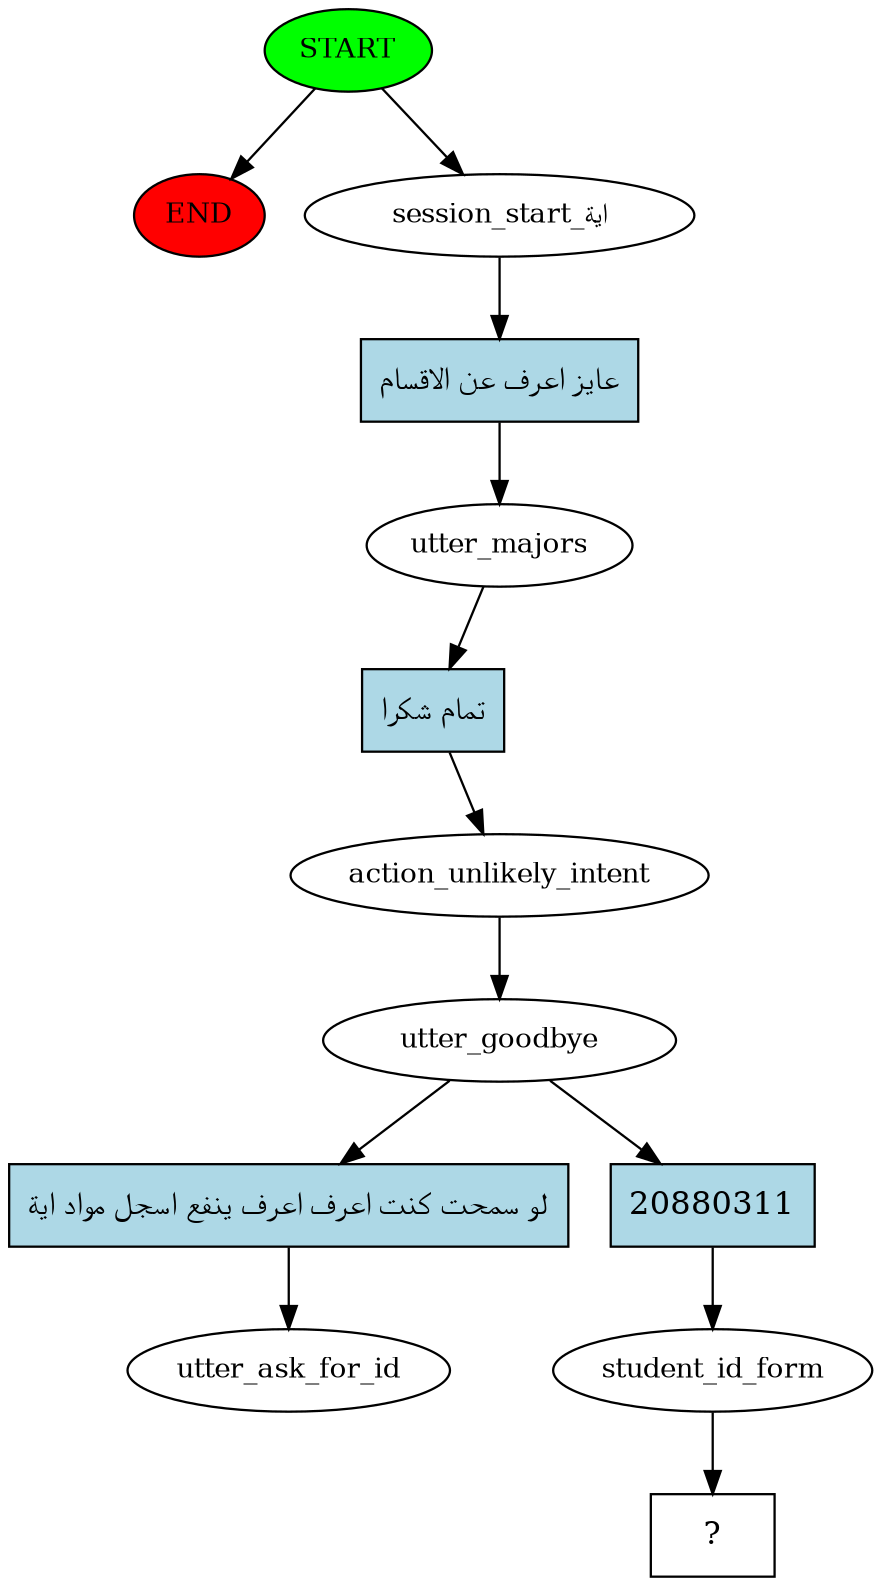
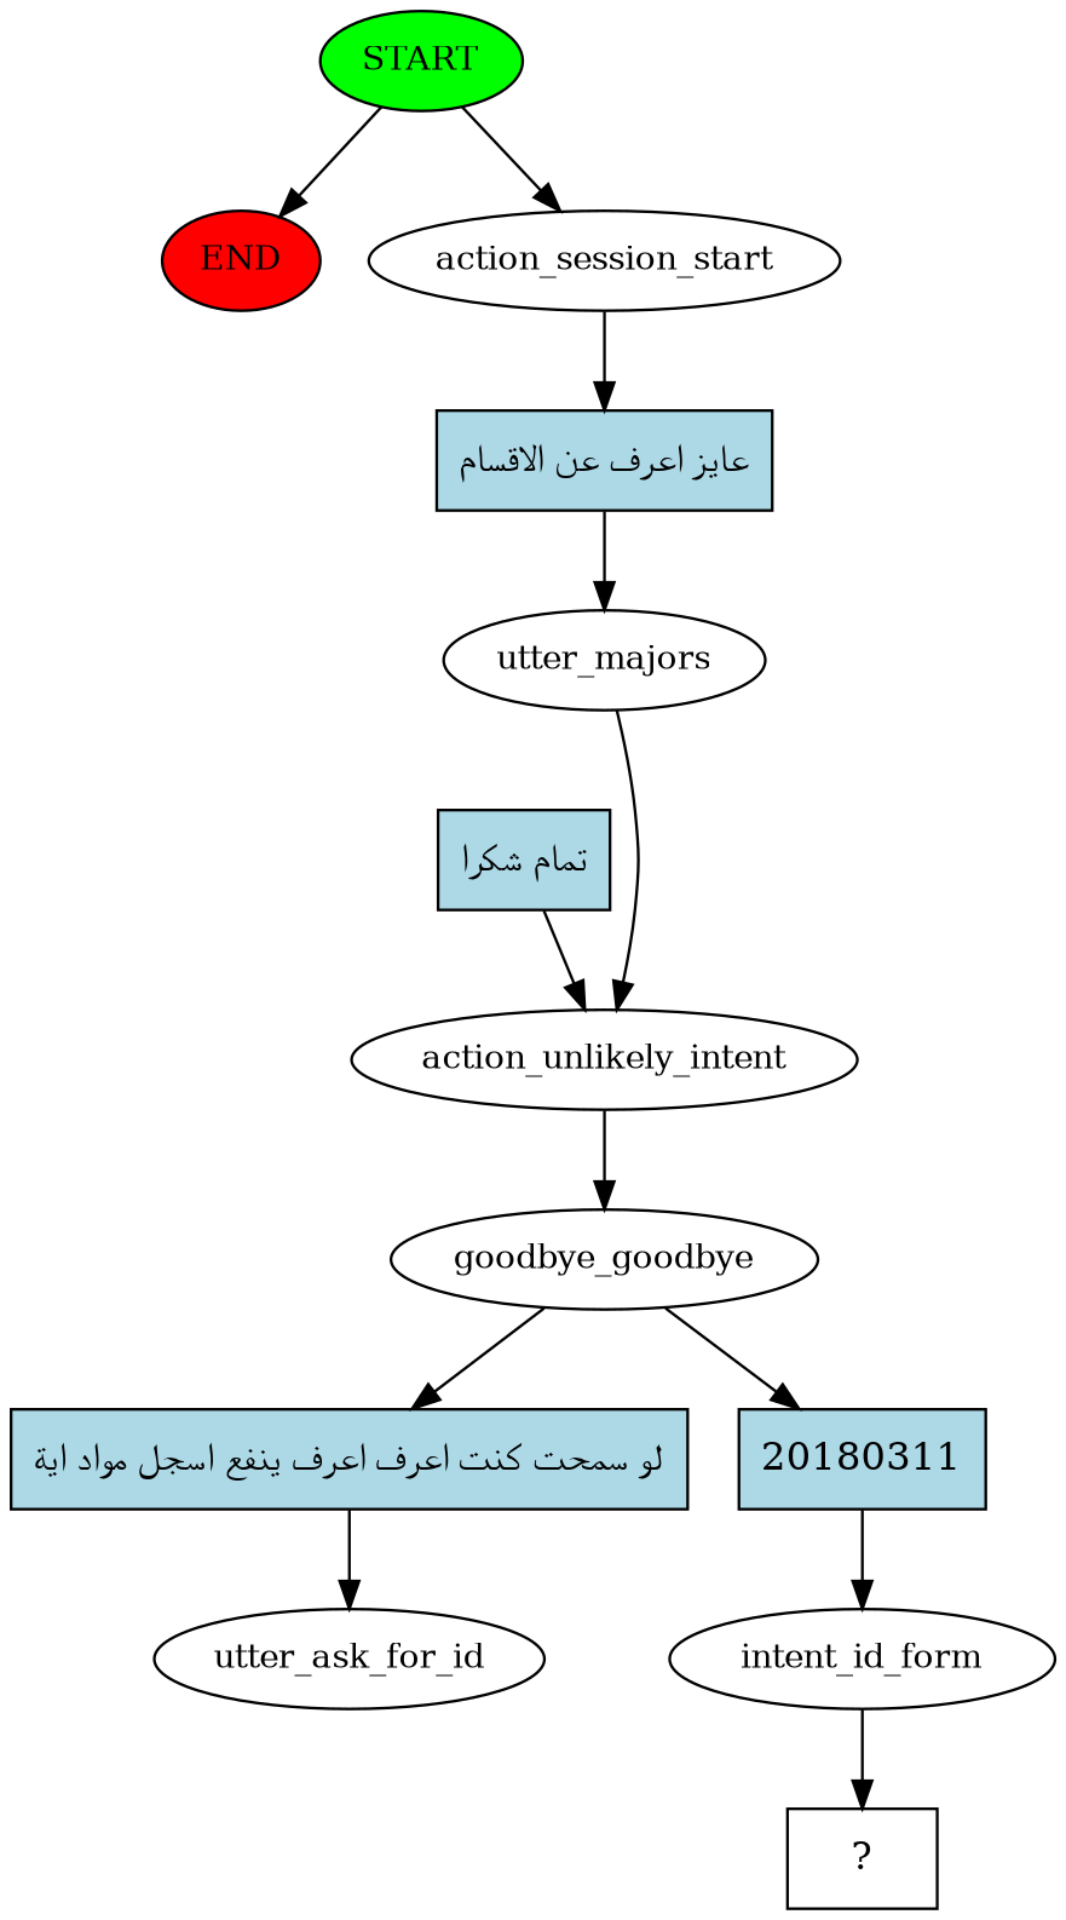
  digraph {
    node [fontsize=12]
    n1 [fillcolor=green label=START style=filled]
    n2 [fillcolor=red label=END style=filled]
-   n3 [label="اية_session_start"]
+   n3 [label=action_session_start]
    n4 [fillcolor=lightblue label="عايز اعرف عن الاقسام" shape=rect style=filled fontsize=""]
    n5 [label=utter_majors]
    n6 [fillcolor=lightblue label="تمام شكرا" shape=rect style=filled fontsize=""]
    n7 [label=action_unlikely_intent]
-   n8 [label=utter_goodbye]
+   n8 [label=goodbye_goodbye]
    n9 [fillcolor=lightblue label="لو سمحت كنت اعرف اعرف ينفع اسجل مواد اية" shape=rect style=filled fontsize=""]
-   n10 [fillcolor=lightblue label=20880311 shape=rect style=filled fontsize=""]
+   n10 [fillcolor=lightblue label=20180311 shape=rect style=filled fontsize=""]
    n11 [label=utter_ask_for_id]
-   n12 [label=student_id_form]
+   n12 [label=intent_id_form]
    n13 [label="  ?  " shape=rect fontsize=""]
    n1 -> n2
    n1 -> n3
    n3 -> n4
    n4 -> n5
-   n5 -> n6
+   n5 -> n7
    n6 -> n7
    n7 -> n8
    n8 -> n9
    n8 -> n10
    n9 -> n11
    n10 -> n12
    n12 -> n13
  }
